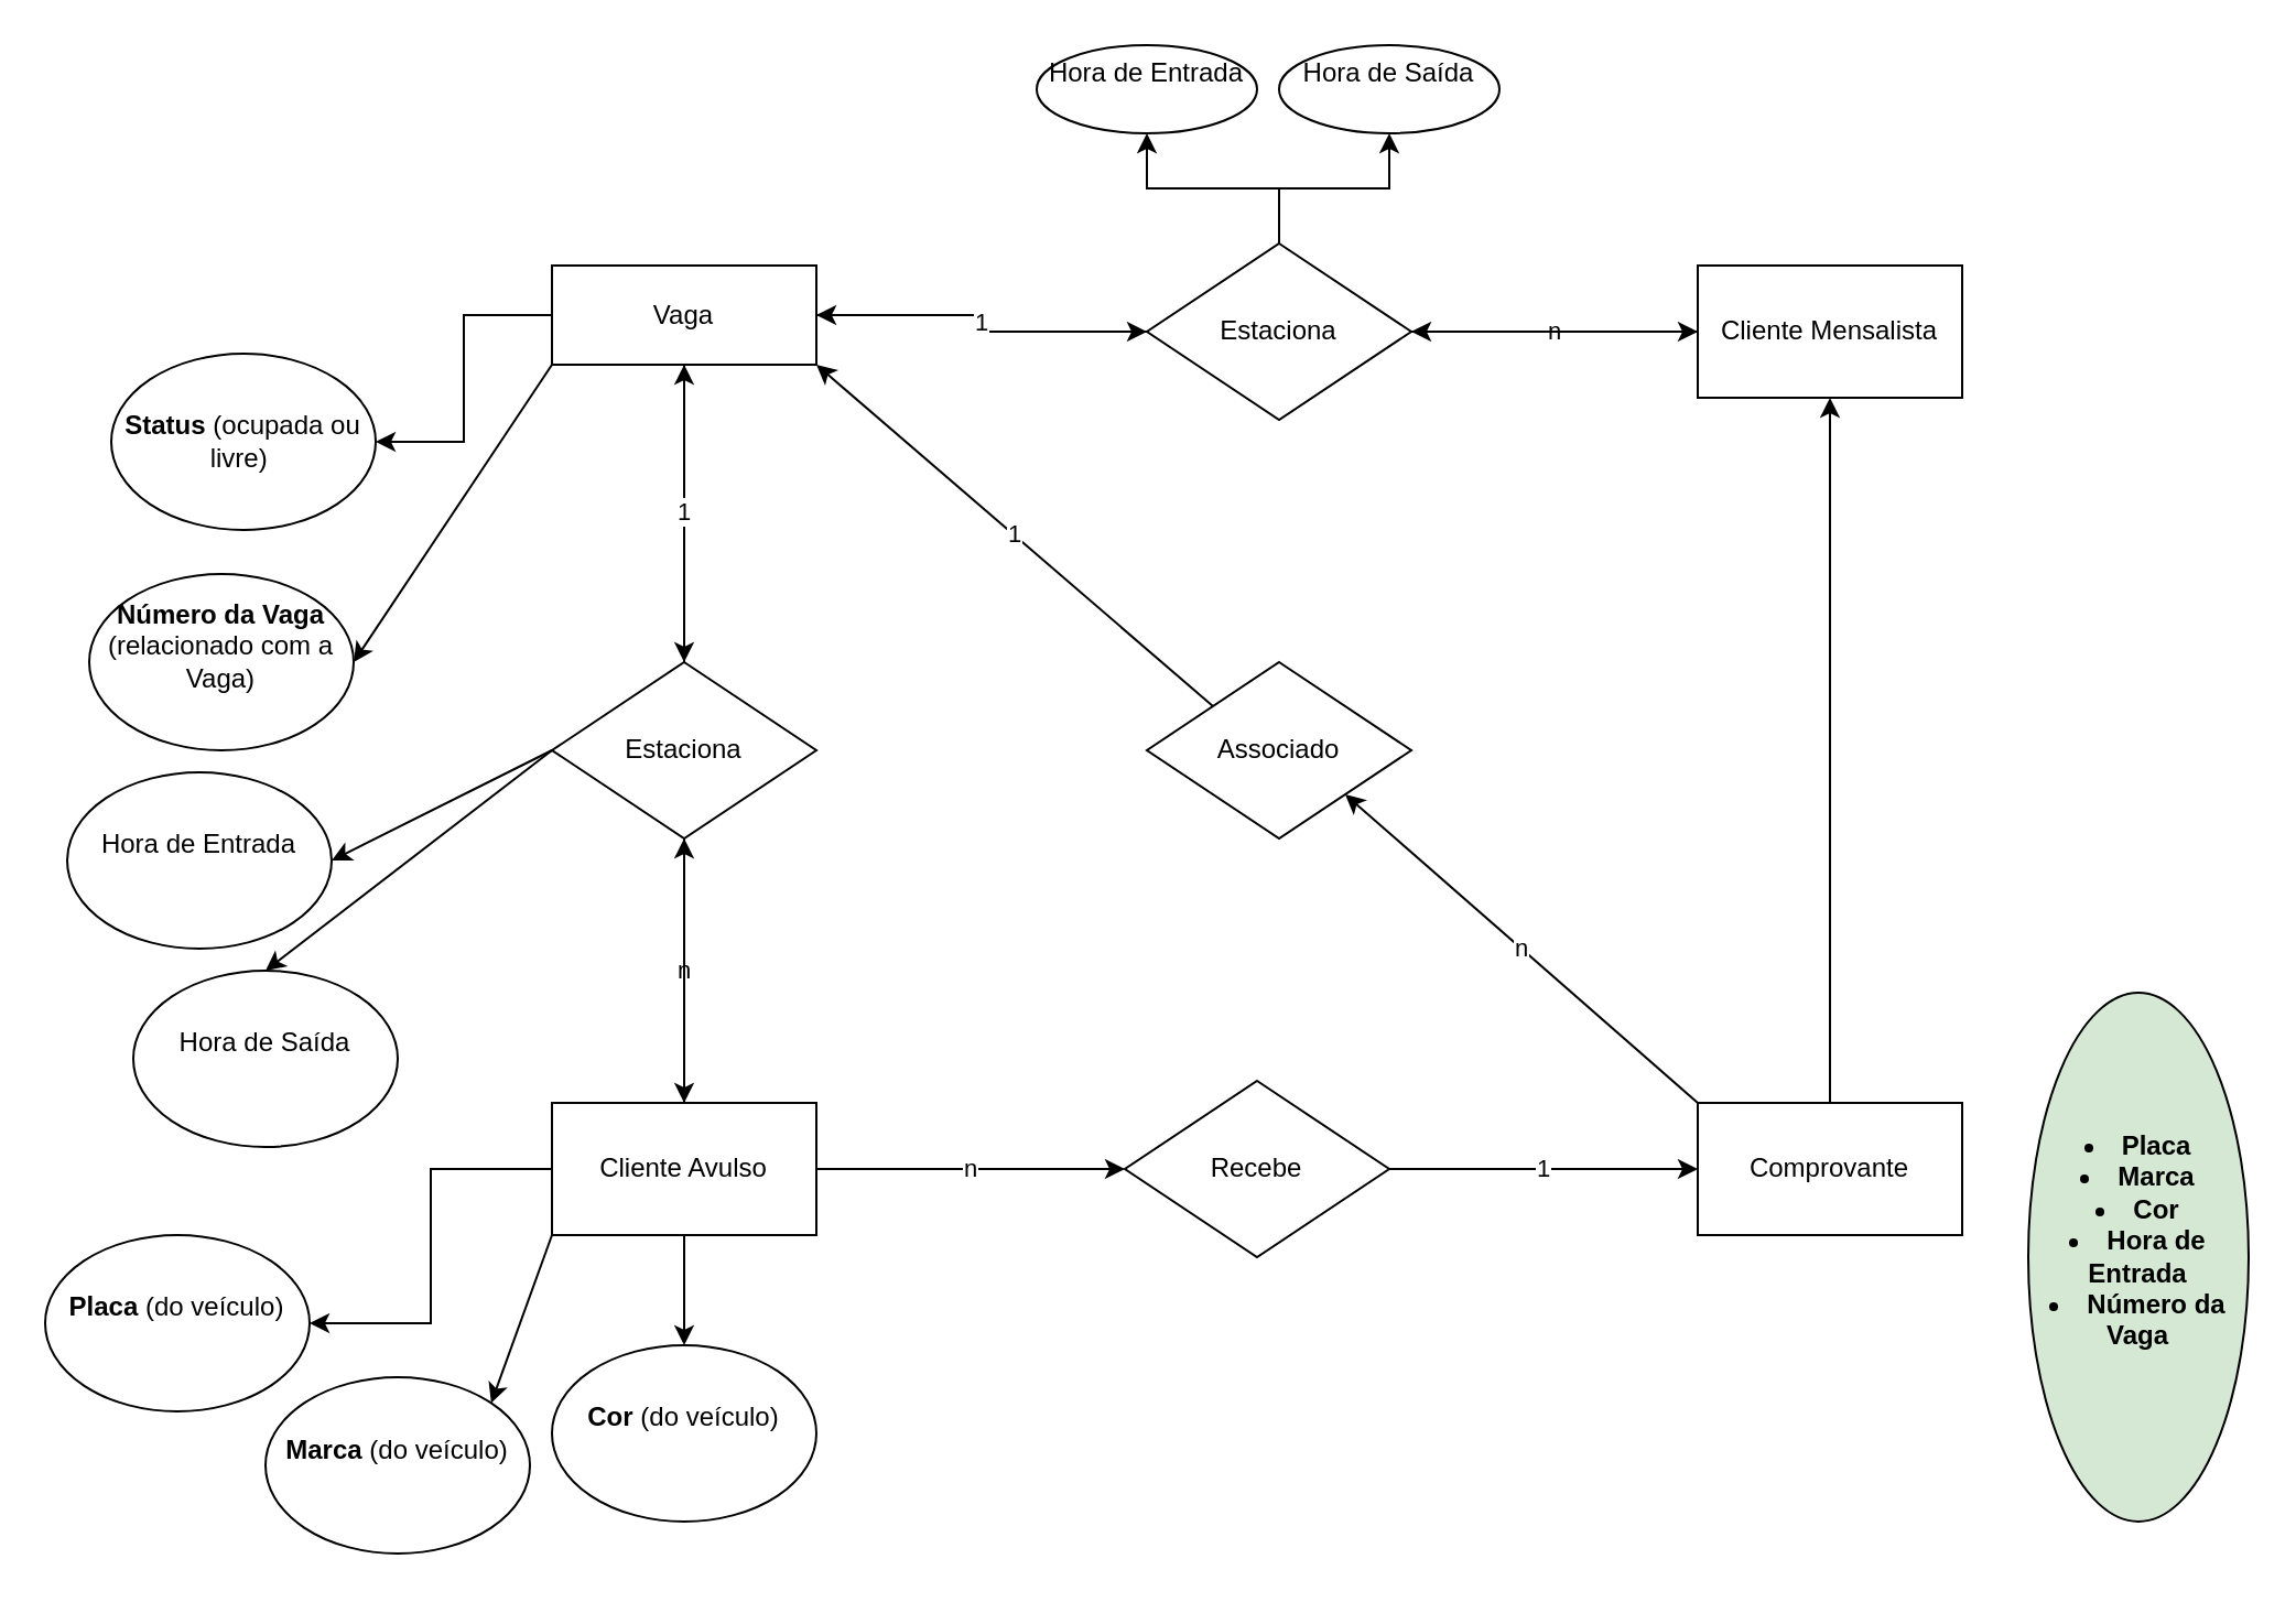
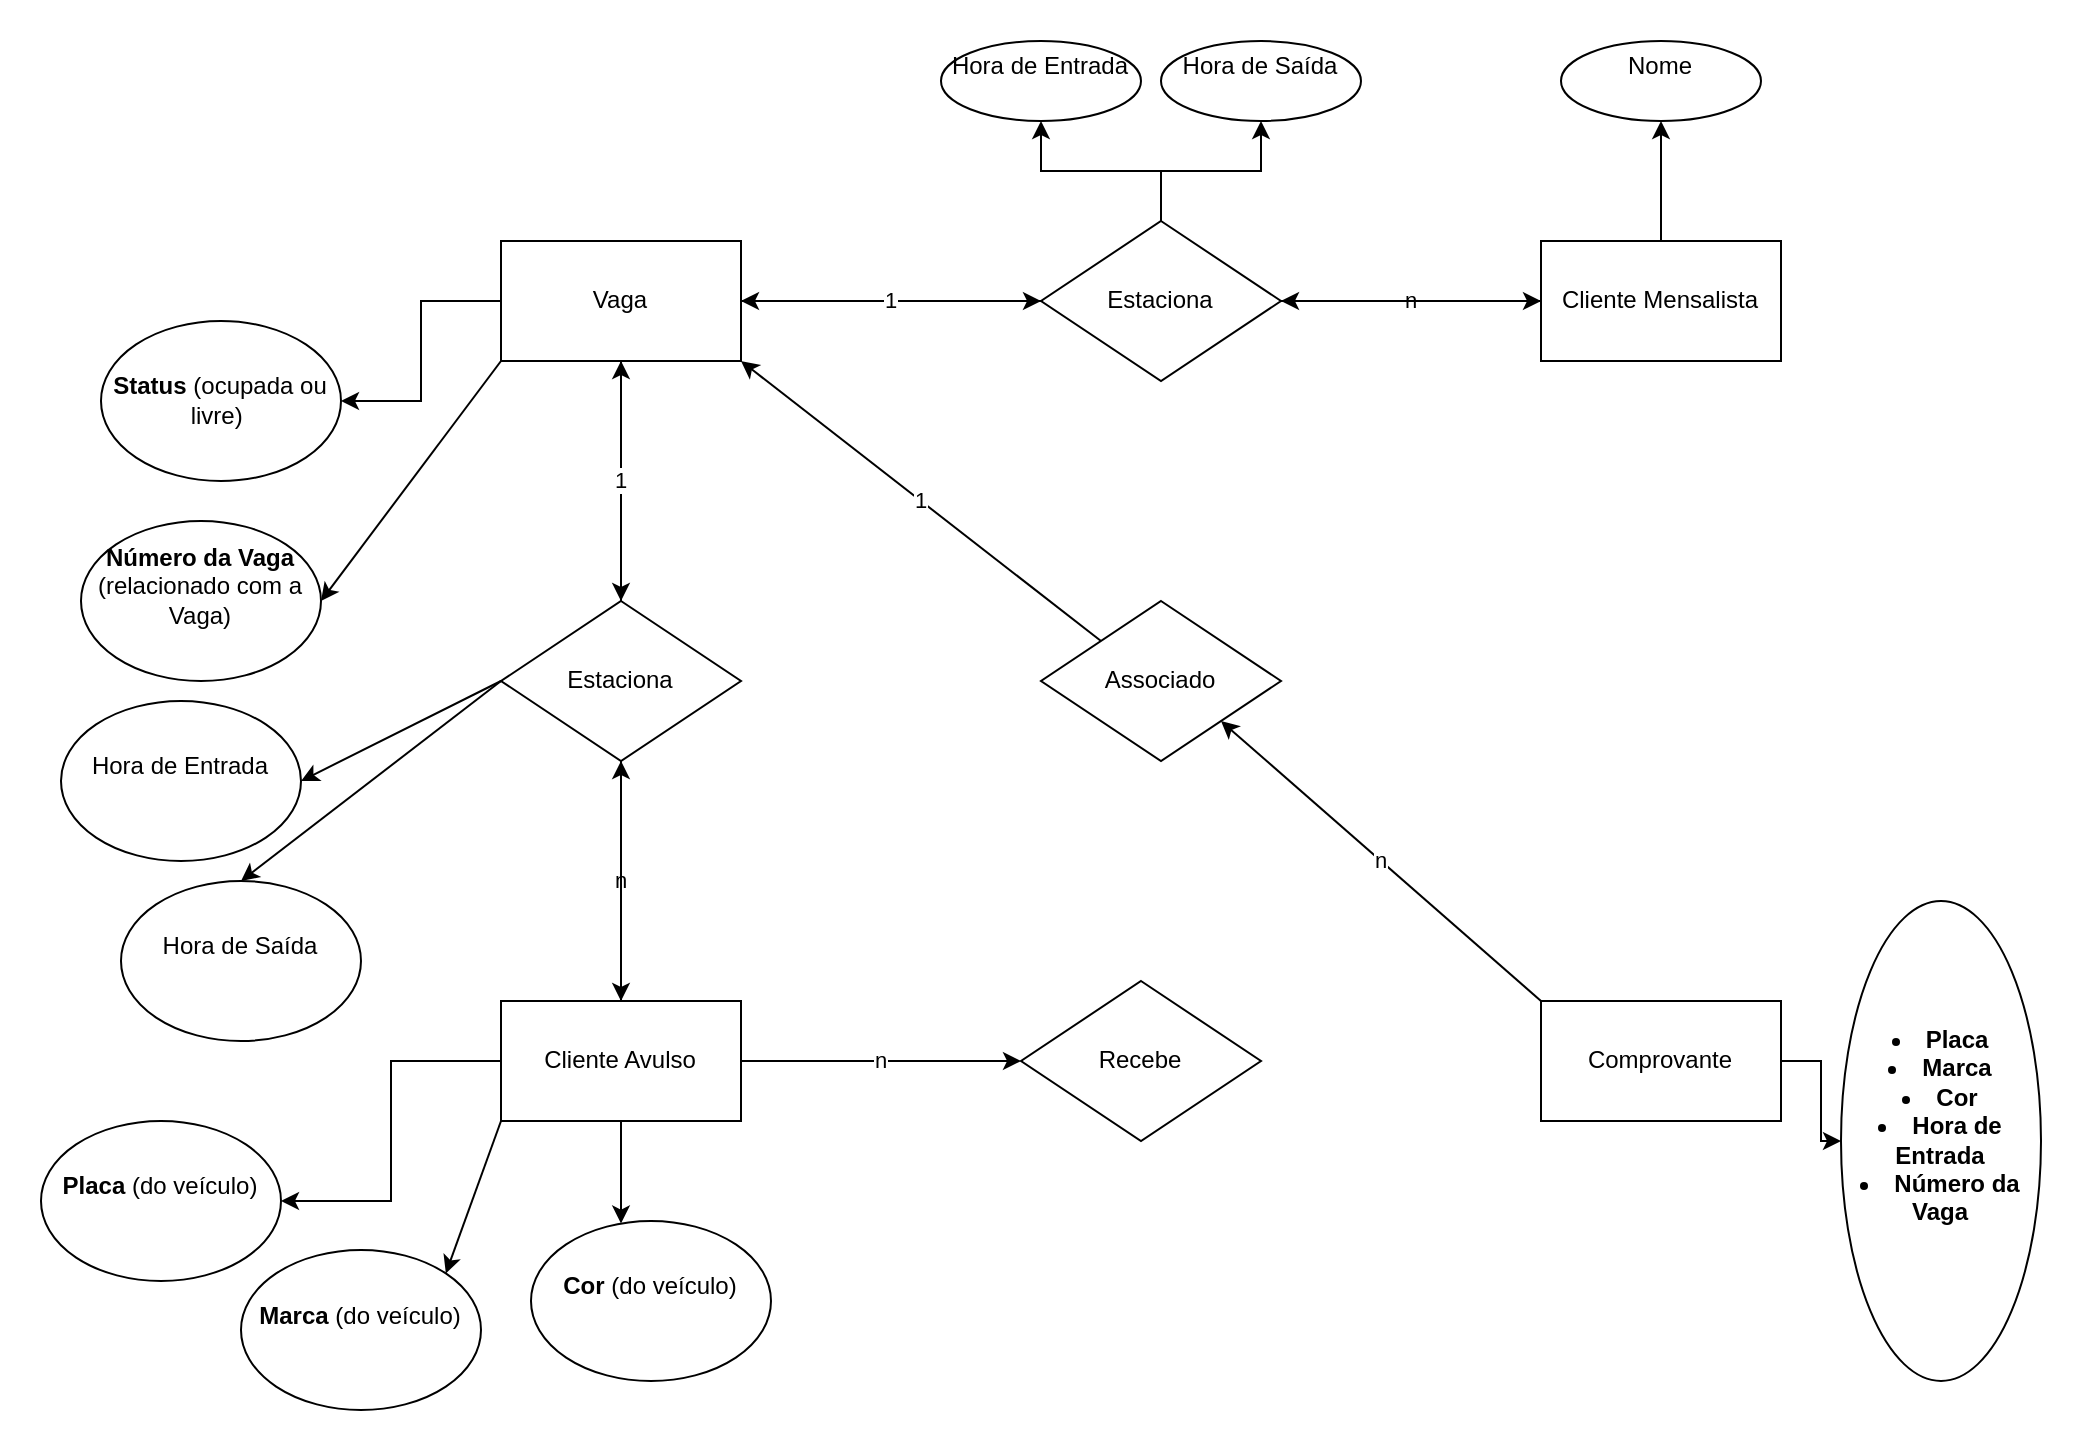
  <mxCell id="0" />
  <mxCell id="1" parent="0" />
  <mxCell id="2" style="edgeStyle=orthogonalEdgeStyle;rounded=0;orthogonalLoop=1;jettySize=auto;html=1;entryX=1;entryY=0.5;entryDx=0;entryDy=0;" edge="1" parent="1" source="5" target="31"><mxGeometry relative="1" as="geometry" /></mxCell>
  <mxCell id="3" style="edgeStyle=orthogonalEdgeStyle;rounded=0;orthogonalLoop=1;jettySize=auto;html=1;entryX=0.5;entryY=0;entryDx=0;entryDy=0;" edge="1" parent="1" source="5" target="27"><mxGeometry relative="1" as="geometry" /></mxCell>
  <mxCell id="4" style="edgeStyle=orthogonalEdgeStyle;rounded=0;orthogonalLoop=1;jettySize=auto;html=1;entryX=0;entryY=0.5;entryDx=0;entryDy=0;" edge="1" parent="1" source="5" target="20"><mxGeometry relative="1" as="geometry" /></mxCell>
- <mxCell id="5" value="Vaga" style="rounded=0;whiteSpace=wrap;html=1;" vertex="1" parent="1"><mxGeometry x="250" y="120" width="120" height="45" as="geometry" /></mxCell>
+ <mxCell id="5" value="Vaga" style="rounded=0;whiteSpace=wrap;html=1;" vertex="1" parent="1"><mxGeometry x="250" y="120" width="120" height="60" as="geometry" /></mxCell>
  <mxCell id="6" value="n" style="edgeStyle=orthogonalEdgeStyle;rounded=0;orthogonalLoop=1;jettySize=auto;html=1;exitX=0.5;exitY=0;exitDx=0;exitDy=0;entryX=0.5;entryY=1;entryDx=0;entryDy=0;" edge="1" parent="1" source="10" target="27"><mxGeometry relative="1" as="geometry" /></mxCell>
  <mxCell id="7" value="n" style="edgeStyle=orthogonalEdgeStyle;rounded=0;orthogonalLoop=1;jettySize=auto;html=1;exitX=1;exitY=0.5;exitDx=0;exitDy=0;" edge="1" parent="1" source="10" target="22"><mxGeometry relative="1" as="geometry" /></mxCell>
  <mxCell id="8" style="edgeStyle=orthogonalEdgeStyle;rounded=0;orthogonalLoop=1;jettySize=auto;html=1;exitX=0;exitY=0.5;exitDx=0;exitDy=0;entryX=1;entryY=0.5;entryDx=0;entryDy=0;" edge="1" parent="1" source="10" target="32"><mxGeometry relative="1" as="geometry" /></mxCell>
  <mxCell id="9" style="edgeStyle=orthogonalEdgeStyle;rounded=0;orthogonalLoop=1;jettySize=auto;html=1;exitX=0.5;exitY=1;exitDx=0;exitDy=0;" edge="1" parent="1" source="10" target="34"><mxGeometry relative="1" as="geometry"><Array as="points"><mxPoint x="310" y="560" /><mxPoint x="310" y="560" /></Array></mxGeometry></mxCell>
  <mxCell id="10" value="Cliente Avulso" style="rounded=0;whiteSpace=wrap;html=1;" vertex="1" parent="1"><mxGeometry x="250" y="500" width="120" height="60" as="geometry" /></mxCell>
  <mxCell id="11" value="n" style="edgeStyle=orthogonalEdgeStyle;rounded=0;orthogonalLoop=1;jettySize=auto;html=1;exitX=0;exitY=0.5;exitDx=0;exitDy=0;entryX=1;entryY=0.5;entryDx=0;entryDy=0;" edge="1" parent="1" source="13" target="20"><mxGeometry relative="1" as="geometry" /></mxCell>
+ <mxCell id="12" style="edgeStyle=orthogonalEdgeStyle;rounded=0;orthogonalLoop=1;jettySize=auto;html=1;entryX=0.5;entryY=1;entryDx=0;entryDy=0;" edge="1" parent="1" source="13" target="42"><mxGeometry relative="1" as="geometry" /></mxCell>
  <mxCell id="13" value="Cliente Mensalista" style="rounded=0;whiteSpace=wrap;html=1;" vertex="1" parent="1"><mxGeometry x="770" y="120" width="120" height="60" as="geometry" /></mxCell>
- <mxCell id="14" style="edgeStyle=orthogonalEdgeStyle;rounded=0;orthogonalLoop=1;jettySize=auto;html=1;" edge="1" parent="1" source="15" target="13"><mxGeometry relative="1" as="geometry" /></mxCell>
+ <mxCell id="14" style="edgeStyle=orthogonalEdgeStyle;rounded=0;orthogonalLoop=1;jettySize=auto;html=1;entryX=0;entryY=0.5;entryDx=0;entryDy=0;" edge="1" parent="1" source="15" target="45"><mxGeometry relative="1" as="geometry" /></mxCell>
  <mxCell id="15" value="Comprovante" style="rounded=0;whiteSpace=wrap;html=1;" vertex="1" parent="1"><mxGeometry x="770" y="500" width="120" height="60" as="geometry" /></mxCell>
  <mxCell id="16" value="1" style="edgeStyle=orthogonalEdgeStyle;rounded=0;orthogonalLoop=1;jettySize=auto;html=1;exitX=0;exitY=0.5;exitDx=0;exitDy=0;entryX=1;entryY=0.5;entryDx=0;entryDy=0;" edge="1" parent="1" source="20" target="5"><mxGeometry relative="1" as="geometry" /></mxCell>
  <mxCell id="17" style="edgeStyle=orthogonalEdgeStyle;rounded=0;orthogonalLoop=1;jettySize=auto;html=1;exitX=1;exitY=0.5;exitDx=0;exitDy=0;entryX=0;entryY=0.5;entryDx=0;entryDy=0;" edge="1" parent="1" source="20" target="13"><mxGeometry relative="1" as="geometry" /></mxCell>
  <mxCell id="18" style="edgeStyle=orthogonalEdgeStyle;rounded=0;orthogonalLoop=1;jettySize=auto;html=1;" edge="1" parent="1" source="20" target="44"><mxGeometry relative="1" as="geometry" /></mxCell>
  <mxCell id="19" style="edgeStyle=orthogonalEdgeStyle;rounded=0;orthogonalLoop=1;jettySize=auto;html=1;" edge="1" parent="1" source="20" target="43"><mxGeometry relative="1" as="geometry" /></mxCell>
  <mxCell id="20" value="Estaciona" style="rhombus;whiteSpace=wrap;html=1;" vertex="1" parent="1"><mxGeometry x="520" y="110" width="120" height="80" as="geometry" /></mxCell>
- <mxCell id="21" value="1" style="edgeStyle=orthogonalEdgeStyle;rounded=0;orthogonalLoop=1;jettySize=auto;html=1;exitX=1;exitY=0.5;exitDx=0;exitDy=0;entryX=0;entryY=0.5;entryDx=0;entryDy=0;" edge="1" parent="1" source="22" target="15"><mxGeometry relative="1" as="geometry" /></mxCell>
  <mxCell id="22" value="Recebe" style="rhombus;whiteSpace=wrap;html=1;" vertex="1" parent="1"><mxGeometry x="510" y="490" width="120" height="80" as="geometry" /></mxCell>
  <mxCell id="23" value="Associado" style="rhombus;whiteSpace=wrap;html=1;" vertex="1" parent="1"><mxGeometry x="520" y="300" width="120" height="80" as="geometry" /></mxCell>
  <mxCell id="24" value="1" style="edgeStyle=orthogonalEdgeStyle;rounded=0;orthogonalLoop=1;jettySize=auto;html=1;exitX=0.5;exitY=0;exitDx=0;exitDy=0;entryX=0.5;entryY=1;entryDx=0;entryDy=0;" edge="1" parent="1" source="27" target="5"><mxGeometry relative="1" as="geometry" /></mxCell>
  <mxCell id="25" style="edgeStyle=orthogonalEdgeStyle;rounded=0;orthogonalLoop=1;jettySize=auto;html=1;exitX=0;exitY=0.5;exitDx=0;exitDy=0;" edge="1" parent="1" source="27"><mxGeometry relative="1" as="geometry"><mxPoint x="250" y="340" as="targetPoint" /></mxGeometry></mxCell>
  <mxCell id="26" style="edgeStyle=orthogonalEdgeStyle;rounded=0;orthogonalLoop=1;jettySize=auto;html=1;" edge="1" parent="1" source="27" target="10"><mxGeometry relative="1" as="geometry" /></mxCell>
  <mxCell id="27" value="Estaciona" style="rhombus;whiteSpace=wrap;html=1;" vertex="1" parent="1"><mxGeometry x="250" y="300" width="120" height="80" as="geometry" /></mxCell>
  <mxCell id="28" value="n" style="endArrow=classic;html=1;rounded=0;exitX=0;exitY=0;exitDx=0;exitDy=0;entryX=1;entryY=1;entryDx=0;entryDy=0;" edge="1" parent="1" source="15" target="23"><mxGeometry width="50" height="50" relative="1" as="geometry"><mxPoint x="590" y="360" as="sourcePoint" /><mxPoint x="640" y="310" as="targetPoint" /></mxGeometry></mxCell>
  <mxCell id="29" value="1" style="endArrow=classic;html=1;rounded=0;exitX=0;exitY=0;exitDx=0;exitDy=0;entryX=1;entryY=1;entryDx=0;entryDy=0;" edge="1" parent="1" source="23" target="5"><mxGeometry width="50" height="50" relative="1" as="geometry"><mxPoint x="590" y="360" as="sourcePoint" /><mxPoint x="640" y="310" as="targetPoint" /></mxGeometry></mxCell>
  <mxCell id="30" style="edgeStyle=orthogonalEdgeStyle;rounded=0;orthogonalLoop=1;jettySize=auto;html=1;exitX=0.5;exitY=1;exitDx=0;exitDy=0;" edge="1" parent="1"><mxGeometry relative="1" as="geometry"><mxPoint x="120" y="190" as="sourcePoint" /><mxPoint x="120" y="190" as="targetPoint" /></mxGeometry></mxCell>
  <mxCell id="31" value="&lt;strong&gt;Status&lt;/strong&gt; (ocupada ou livre)&amp;nbsp;" style="ellipse;whiteSpace=wrap;html=1;" vertex="1" parent="1"><mxGeometry x="50" y="160" width="120" height="80" as="geometry" /></mxCell>
  <mxCell id="32" value="&#10;&lt;strong&gt;Placa&lt;/strong&gt; (do veículo)&#10;&#10;" style="ellipse;whiteSpace=wrap;html=1;" vertex="1" parent="1"><mxGeometry x="20" y="560" width="120" height="80" as="geometry" /></mxCell>
  <mxCell id="33" value="&#10;&lt;strong&gt;Marca&lt;/strong&gt; (do veículo)&#10;&#10;" style="ellipse;whiteSpace=wrap;html=1;" vertex="1" parent="1"><mxGeometry x="120" y="624.5" width="120" height="80" as="geometry" /></mxCell>
- <mxCell id="34" value="&#10;&lt;strong&gt;Cor&lt;/strong&gt; (do veículo)&#10;&#10;" style="ellipse;whiteSpace=wrap;html=1;" vertex="1" parent="1"><mxGeometry x="250" y="610" width="120" height="80" as="geometry" /></mxCell>
+ <mxCell id="34" value="&#10;&lt;strong&gt;Cor&lt;/strong&gt; (do veículo)&#10;&#10;" style="ellipse;whiteSpace=wrap;html=1;" vertex="1" parent="1"><mxGeometry x="265" y="610" width="120" height="80" as="geometry" /></mxCell>
  <mxCell id="35" value="&#10;Hora de Saída&#10;&#10;" style="ellipse;whiteSpace=wrap;html=1;" vertex="1" parent="1"><mxGeometry x="60" y="440" width="120" height="80" as="geometry" /></mxCell>
  <mxCell id="36" value="&#10;Hora de Entrada&#10;&#10;" style="ellipse;whiteSpace=wrap;html=1;" vertex="1" parent="1"><mxGeometry x="30" y="350" width="120" height="80" as="geometry" /></mxCell>
  <mxCell id="37" value="&#10;&lt;strong&gt;Número da Vaga&lt;/strong&gt; (relacionado com a Vaga)&#10;&#10;" style="ellipse;whiteSpace=wrap;html=1;" vertex="1" parent="1"><mxGeometry x="40" y="260" width="120" height="80" as="geometry" /></mxCell>
  <mxCell id="38" value="" style="endArrow=classic;html=1;rounded=0;entryX=1;entryY=0;entryDx=0;entryDy=0;exitX=0;exitY=1;exitDx=0;exitDy=0;" edge="1" parent="1" source="10" target="33"><mxGeometry width="50" height="50" relative="1" as="geometry"><mxPoint x="190" y="610" as="sourcePoint" /><mxPoint x="240" y="560" as="targetPoint" /></mxGeometry></mxCell>
  <mxCell id="39" value="" style="endArrow=classic;html=1;rounded=0;entryX=0.5;entryY=0;entryDx=0;entryDy=0;exitX=0;exitY=0.5;exitDx=0;exitDy=0;" edge="1" parent="1" source="27" target="35"><mxGeometry width="50" height="50" relative="1" as="geometry"><mxPoint x="200" y="640" as="sourcePoint" /><mxPoint x="250" y="590" as="targetPoint" /></mxGeometry></mxCell>
  <mxCell id="40" value="" style="endArrow=classic;html=1;rounded=0;exitX=0;exitY=0.5;exitDx=0;exitDy=0;entryX=1;entryY=0.5;entryDx=0;entryDy=0;" edge="1" parent="1" source="27" target="36"><mxGeometry width="50" height="50" relative="1" as="geometry"><mxPoint x="90" y="635" as="sourcePoint" /><mxPoint x="200" y="580" as="targetPoint" /></mxGeometry></mxCell>
  <mxCell id="41" value="" style="endArrow=classic;html=1;rounded=0;entryX=1;entryY=0.5;entryDx=0;entryDy=0;exitX=0;exitY=1;exitDx=0;exitDy=0;" edge="1" parent="1" source="5" target="37"><mxGeometry width="50" height="50" relative="1" as="geometry"><mxPoint x="190" y="480" as="sourcePoint" /><mxPoint x="240" y="430" as="targetPoint" /></mxGeometry></mxCell>
+ <mxCell id="42" value="&#10;Nome&#10;&#10;" style="ellipse;whiteSpace=wrap;html=1;align=center;" vertex="1" parent="1"><mxGeometry x="780" y="20" width="100" height="40" as="geometry" /></mxCell>
  <mxCell id="43" value="&#10;Hora de Saída&#10;&#10;" style="ellipse;whiteSpace=wrap;html=1;align=center;" vertex="1" parent="1"><mxGeometry x="580" y="20" width="100" height="40" as="geometry" /></mxCell>
  <mxCell id="44" value="&#10;Hora de Entrada&#10;&#10;" style="ellipse;whiteSpace=wrap;html=1;align=center;" vertex="1" parent="1"><mxGeometry x="470" y="20" width="100" height="40" as="geometry" /></mxCell>
- <mxCell id="45" value="&#10;&lt;li&gt;&lt;strong&gt;Placa&lt;/strong&gt;&lt;/li&gt;&lt;li&gt;&lt;strong&gt;Marca&lt;/strong&gt;&lt;/li&gt;&lt;li&gt;&lt;strong&gt;Cor&lt;/strong&gt;&lt;/li&gt;&lt;li&gt;&lt;strong&gt;Hora de Entrada&lt;/strong&gt;&lt;/li&gt;&lt;li&gt;&lt;strong&gt;Número da Vaga&lt;/strong&gt;&lt;/li&gt;&#10;&#10;" style="ellipse;whiteSpace=wrap;html=1;align=center;fillColor=#d5e8d4;" vertex="1" parent="1"><mxGeometry x="920" y="450" width="100" height="240" as="geometry" /></mxCell>
+ <mxCell id="45" value="&#10;&lt;li&gt;&lt;strong&gt;Placa&lt;/strong&gt;&lt;/li&gt;&lt;li&gt;&lt;strong&gt;Marca&lt;/strong&gt;&lt;/li&gt;&lt;li&gt;&lt;strong&gt;Cor&lt;/strong&gt;&lt;/li&gt;&lt;li&gt;&lt;strong&gt;Hora de Entrada&lt;/strong&gt;&lt;/li&gt;&lt;li&gt;&lt;strong&gt;Número da Vaga&lt;/strong&gt;&lt;/li&gt;&#10;&#10;" style="ellipse;whiteSpace=wrap;html=1;align=center;" vertex="1" parent="1"><mxGeometry x="920" y="450" width="100" height="240" as="geometry" /></mxCell>
